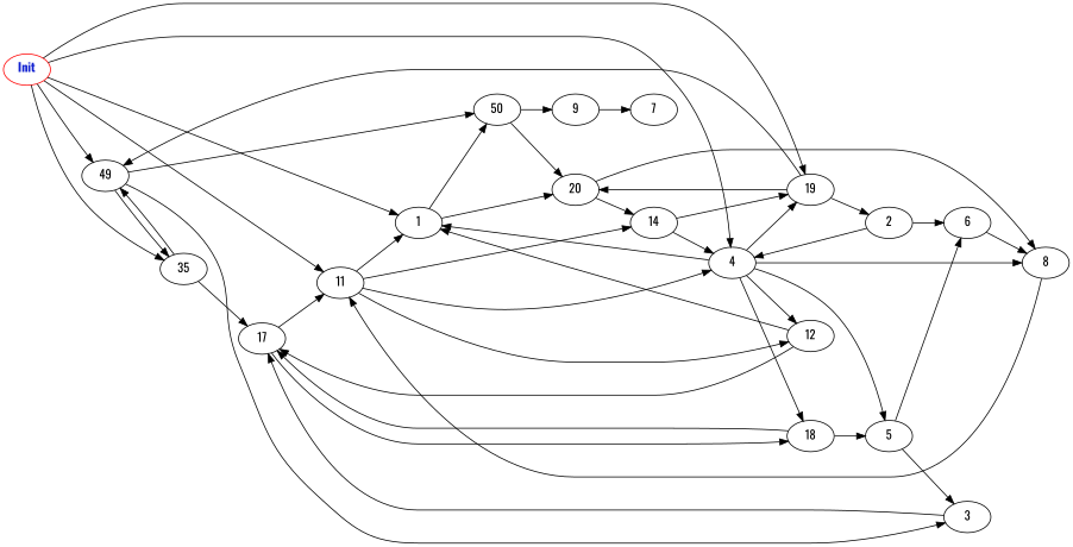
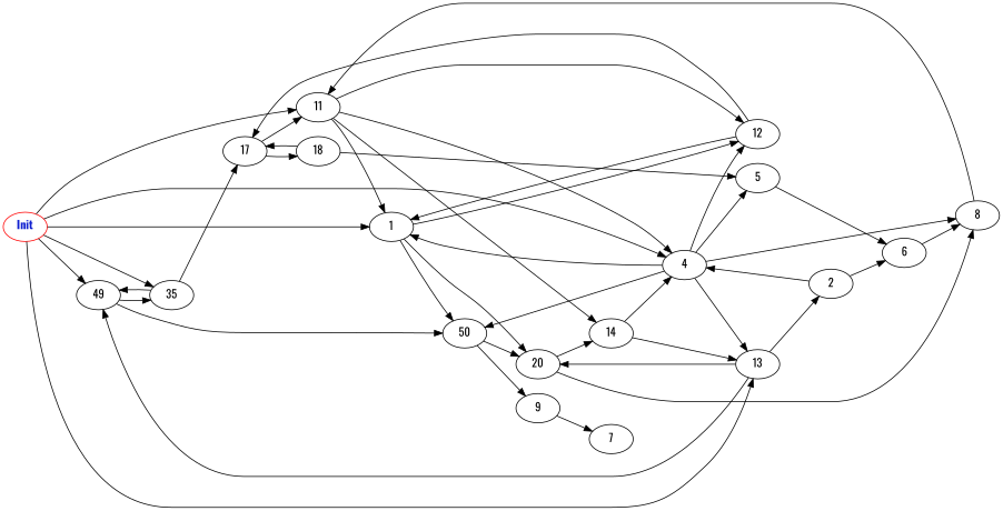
  digraph {
    fontname=Oswald
    rankdir=LR
    node [fontname=Oswald]
    edge [fontname=Oswald weight=1.0]
    n1 [color=red fontcolor="#1020d0" label=<<b>Init</b>>]
    n2 [label=49]
    1
    n4 [label=35]
    4
-   13 [label=19]
+   13
    11
-   3
    n9 [label=50]
    20
    12
    17
    5
    8
    2
    14
    9
    18
    6
    7
    n1 -> n2 [weight=5.0]
    n1 -> 1 [weight=9.0]
    n1 -> n4
    n1 -> 4 [weight=7.0]
    n1 -> 13 [weight=5.0]
    n1 -> 11 [weight=8.0]
    n2 -> n4 [weight=7.0]
-   n2 -> 3
    n2 -> n9 [weight=5.0]
    1 -> n9
    1 -> 20 [weight=5.0]
+   1 -> 12 [weight=9.0]
    n4 -> n2 [weight=3.0]
    n4 -> 17 [weight=8.0]
    4 -> 1 [weight=9.0]
    4 -> 13
-   4 -> 18 [weight=8.0]
+   4 -> n9 [weight=8.0]
    4 -> 12 [weight=8.0]
    4 -> 5
    4 -> 8 [weight=2.0]
    13 -> n2 [weight=7.0]
    13 -> 20
    13 -> 2 [weight=5.0]
    11 -> 1 [weight=7.0]
    11 -> 4 [weight=2.0]
    11 -> 12 [weight=3.0]
    11 -> 14
-   3 -> 17 [weight=2.0]
    n9 -> 20
    n9 -> 9 [weight=5.0]
    20 -> 8 [weight=2.0]
    20 -> 14 [weight=8.0]
    12 -> 1 [weight=3.0]
    12 -> 17 [weight=2.0]
    17 -> 11 [weight=4.0]
    17 -> 18 [weight=5.0]
-   5 -> 3 [weight=9.0]
    5 -> 6 [weight=4.0]
    8 -> 11 [weight=7.0]
    2 -> 4 [weight=3.0]
    2 -> 6 [weight=4.0]
    14 -> 4 [weight=9.0]
    14 -> 13 [weight=2.0]
    9 -> 7 [weight=2.0]
    18 -> 17 [weight=3.0]
    18 -> 5 [weight=7.0]
    6 -> 8 [weight=4.0]
  }
